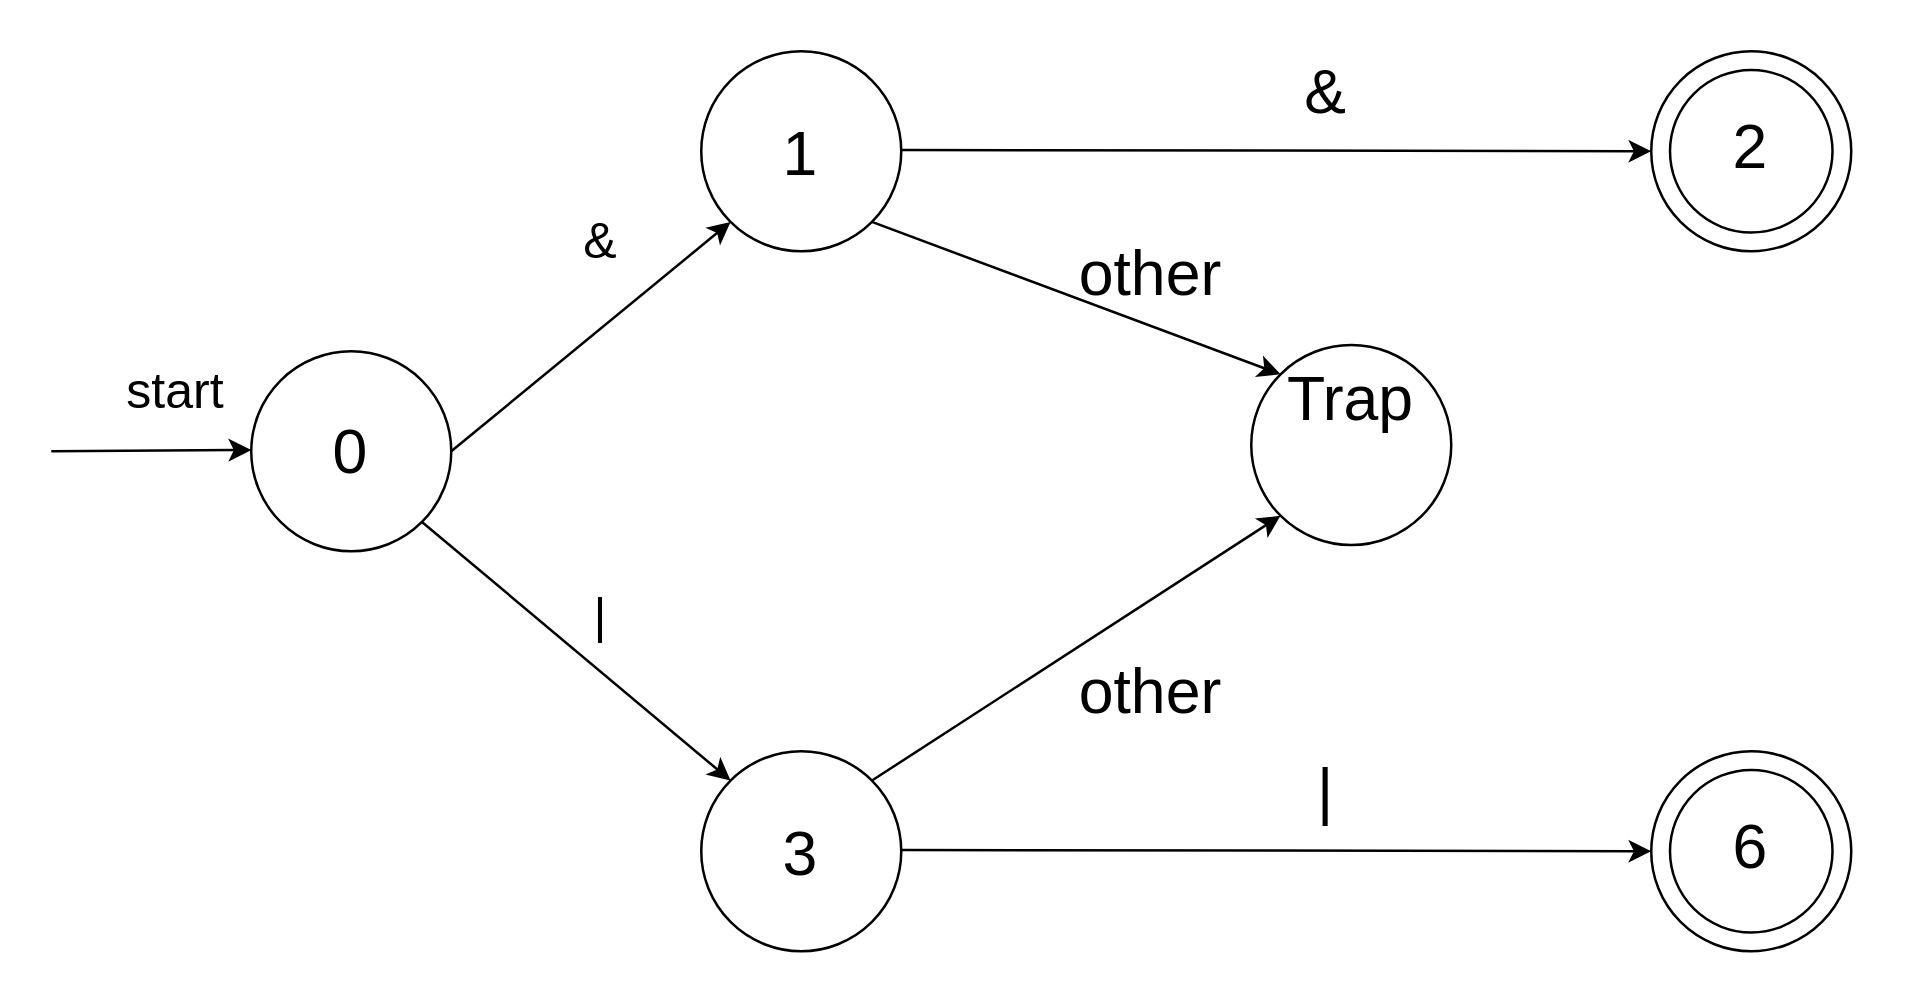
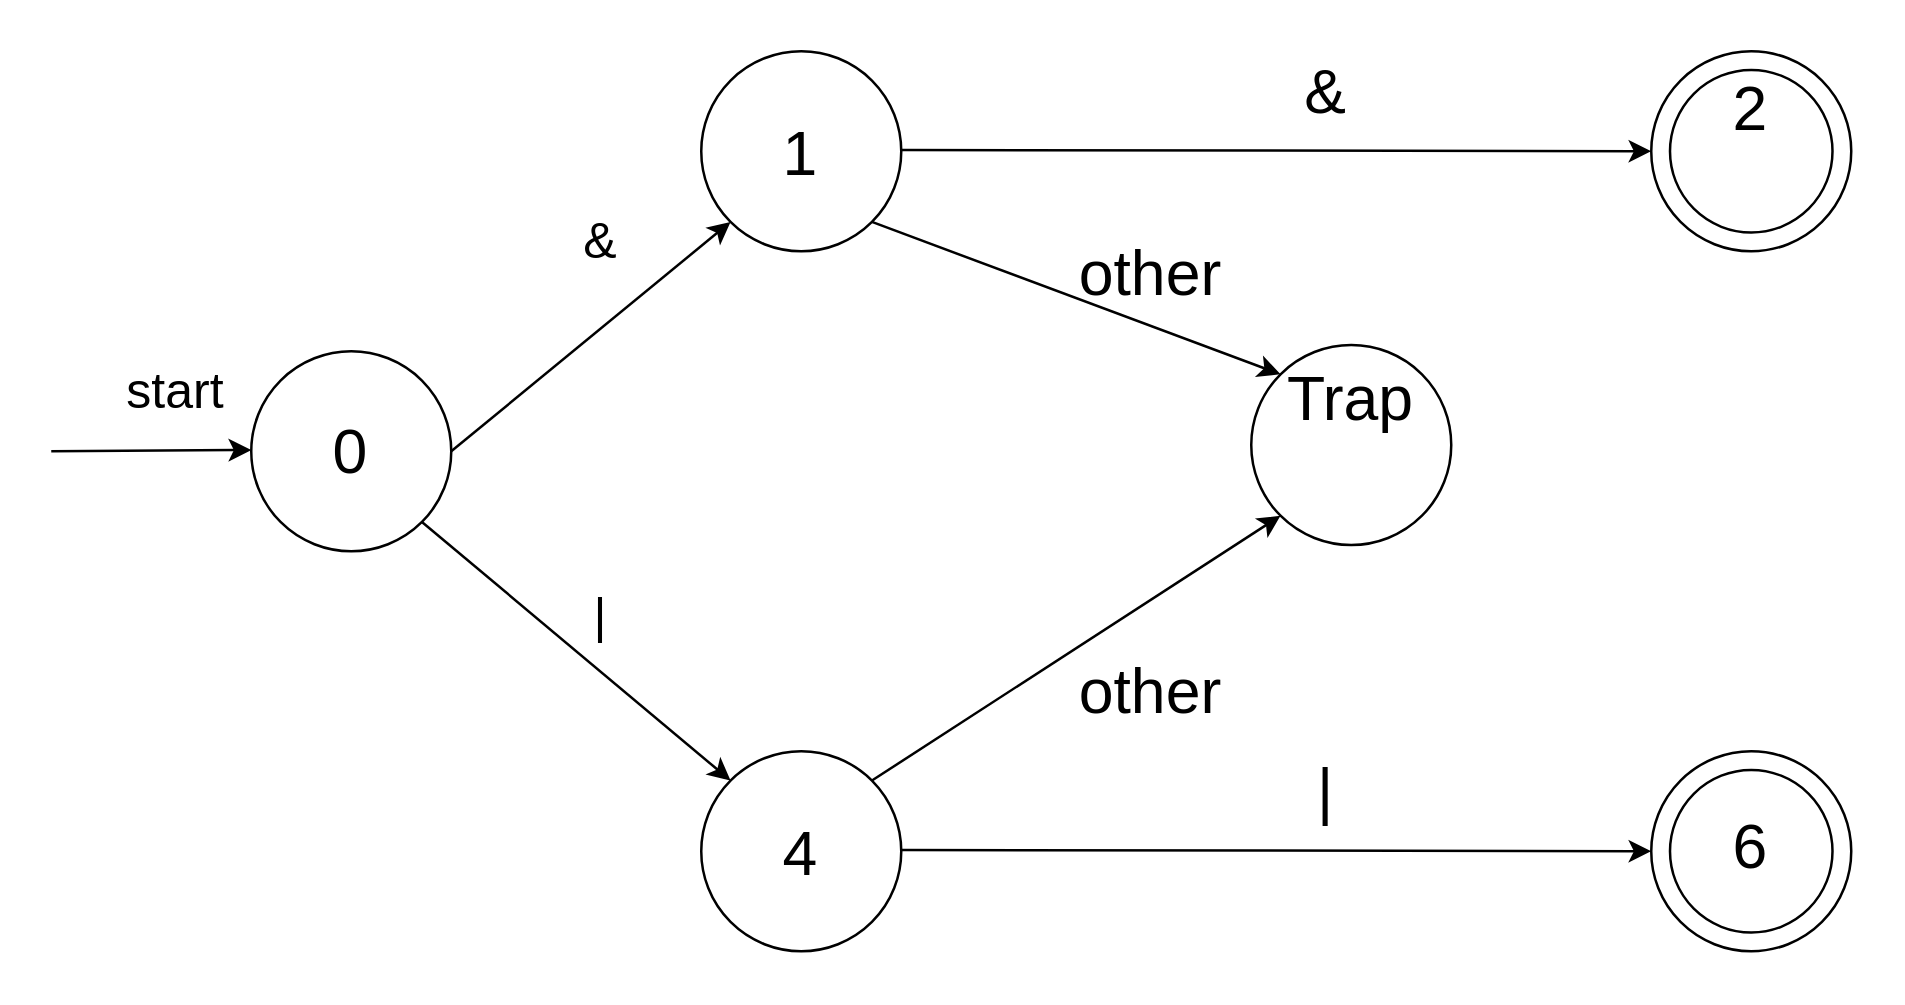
  <mxCell id="0" />
  <mxCell id="1" parent="0" />
  <mxCell id="2" style="edgeStyle=none;html=1;exitX=1;exitY=1;exitDx=0;exitDy=0;entryX=0;entryY=0;entryDx=0;entryDy=0;" parent="1" source="3" target="22" edge="1"><mxGeometry relative="1" as="geometry" /></mxCell>
  <mxCell id="3" value="" style="ellipse;whiteSpace=wrap;html=1;aspect=fixed;strokeColor=default;" parent="1" vertex="1"><mxGeometry x="100" y="140" width="80" height="80" as="geometry" /></mxCell>
  <mxCell id="4" value="&lt;p style=&quot;line-height: 100%; font-size: 25px;&quot;&gt;&lt;font style=&quot;font-size: 25px;&quot;&gt;0&lt;/font&gt;&lt;br&gt;&lt;/p&gt;" style="text;strokeColor=none;align=center;fillColor=none;html=1;verticalAlign=middle;whiteSpace=wrap;rounded=0;" parent="1" vertex="1"><mxGeometry x="110" y="165" width="60" height="30" as="geometry" /></mxCell>
  <mxCell id="5" value="" style="ellipse;whiteSpace=wrap;html=1;aspect=fixed;strokeColor=default;" parent="1" vertex="1"><mxGeometry x="660" y="20" width="80" height="80" as="geometry" /></mxCell>
- <mxCell id="6" value="&lt;p style=&quot;line-height: 100%;&quot;&gt;&lt;font style=&quot;font-size: 25px;&quot;&gt;2&lt;/font&gt;&lt;/p&gt;" style="text;strokeColor=none;align=center;fillColor=none;html=1;verticalAlign=middle;whiteSpace=wrap;rounded=0;" parent="1" vertex="1"><mxGeometry x="670" y="45" width="60" height="30" as="geometry" /></mxCell>
+ <mxCell id="6" value="&lt;p style=&quot;line-height: 100%;&quot;&gt;&lt;font style=&quot;font-size: 25px;&quot;&gt;2&lt;/font&gt;&lt;/p&gt;" style="text;strokeColor=none;align=center;fillColor=none;html=1;verticalAlign=middle;whiteSpace=wrap;rounded=0;" parent="1" vertex="1"><mxGeometry x="670" y="30" width="60" height="30" as="geometry" /></mxCell>
  <mxCell id="7" style="edgeStyle=none;html=1;exitX=1;exitY=1;exitDx=0;exitDy=0;entryX=0;entryY=0;entryDx=0;entryDy=0;" parent="1" source="8" target="17" edge="1"><mxGeometry relative="1" as="geometry" /></mxCell>
  <mxCell id="8" value="" style="ellipse;whiteSpace=wrap;html=1;aspect=fixed;strokeColor=default;" parent="1" vertex="1"><mxGeometry x="280" y="20" width="80" height="80" as="geometry" /></mxCell>
  <mxCell id="9" value="&lt;font style=&quot;font-size: 25px;&quot;&gt;1&lt;/font&gt;" style="text;strokeColor=none;align=center;fillColor=none;html=1;verticalAlign=middle;whiteSpace=wrap;rounded=0;" parent="1" vertex="1"><mxGeometry x="290" y="45" width="60" height="30" as="geometry" /></mxCell>
  <mxCell id="10" value="" style="endArrow=classic;html=1;rounded=0;exitX=1;exitY=0.5;exitDx=0;exitDy=0;entryX=0;entryY=1;entryDx=0;entryDy=0;" parent="1" source="3" target="8" edge="1"><mxGeometry width="50" height="50" relative="1" as="geometry"><mxPoint x="370" y="130" as="sourcePoint" /><mxPoint x="420" y="80" as="targetPoint" /><Array as="points" /></mxGeometry></mxCell>
  <mxCell id="11" value="&lt;span style=&quot;font-size: 20px;&quot;&gt;&amp;amp;&lt;/span&gt;" style="text;strokeColor=none;align=center;fillColor=none;html=1;verticalAlign=middle;whiteSpace=wrap;rounded=0;" parent="1" vertex="1"><mxGeometry x="210" y="80" width="60" height="30" as="geometry" /></mxCell>
  <mxCell id="12" value="" style="endArrow=classic;html=1;rounded=0;exitX=1;exitY=0.5;exitDx=0;exitDy=0;entryX=0;entryY=0.5;entryDx=0;entryDy=0;" parent="1" target="5" edge="1"><mxGeometry width="50" height="50" relative="1" as="geometry"><mxPoint x="360" y="59.5" as="sourcePoint" /><mxPoint x="500" y="59.5" as="targetPoint" /><Array as="points" /></mxGeometry></mxCell>
  <mxCell id="13" value="&lt;span style=&quot;font-size: 25px;&quot;&gt;&amp;amp;&lt;/span&gt;" style="text;strokeColor=none;align=center;fillColor=none;html=1;verticalAlign=middle;whiteSpace=wrap;rounded=0;" parent="1" vertex="1"><mxGeometry x="500" y="20" width="60" height="30" as="geometry" /></mxCell>
  <mxCell id="14" value="" style="endArrow=classic;html=1;rounded=0;entryX=0;entryY=0.5;entryDx=0;entryDy=0;" parent="1" edge="1"><mxGeometry width="50" height="50" relative="1" as="geometry"><mxPoint x="20" y="180" as="sourcePoint" /><mxPoint x="100" y="179.5" as="targetPoint" /><Array as="points" /></mxGeometry></mxCell>
  <mxCell id="15" value="&lt;span style=&quot;font-size: 20px;&quot;&gt;start&lt;/span&gt;" style="text;strokeColor=none;align=center;fillColor=none;html=1;verticalAlign=middle;whiteSpace=wrap;rounded=0;" parent="1" vertex="1"><mxGeometry x="40" y="140" width="60" height="30" as="geometry" /></mxCell>
  <mxCell id="16" value="" style="ellipse;whiteSpace=wrap;html=1;aspect=fixed;perimeterSpacing=0;fillColor=none;" parent="1" vertex="1"><mxGeometry x="667.5" y="27.5" width="65" height="65" as="geometry" /></mxCell>
  <mxCell id="17" value="" style="ellipse;whiteSpace=wrap;html=1;aspect=fixed;strokeColor=default;" parent="1" vertex="1"><mxGeometry x="500" y="137.5" width="80" height="80" as="geometry" /></mxCell>
  <mxCell id="18" value="&lt;font style=&quot;font-size: 25px;&quot;&gt;Trap&lt;/font&gt;" style="text;strokeColor=none;align=center;fillColor=none;html=1;verticalAlign=middle;whiteSpace=wrap;rounded=0;" parent="1" vertex="1"><mxGeometry x="510" y="142.5" width="60" height="30" as="geometry" /></mxCell>
  <mxCell id="19" value="&lt;span style=&quot;font-size: 25px;&quot;&gt;other&lt;/span&gt;" style="text;strokeColor=none;align=center;fillColor=none;html=1;verticalAlign=middle;whiteSpace=wrap;rounded=0;" parent="1" vertex="1"><mxGeometry x="430" y="92.5" width="60" height="30" as="geometry" /></mxCell>
  <mxCell id="20" value="" style="ellipse;whiteSpace=wrap;html=1;aspect=fixed;strokeColor=default;" parent="1" vertex="1"><mxGeometry x="660" y="300" width="80" height="80" as="geometry" /></mxCell>
  <mxCell id="21" value="&lt;p style=&quot;line-height: 100%;&quot;&gt;&lt;font style=&quot;font-size: 25px;&quot;&gt;6&lt;/font&gt;&lt;/p&gt;" style="text;strokeColor=none;align=center;fillColor=none;html=1;verticalAlign=middle;whiteSpace=wrap;rounded=0;" parent="1" vertex="1"><mxGeometry x="670" y="325" width="60" height="30" as="geometry" /></mxCell>
  <mxCell id="22" value="" style="ellipse;whiteSpace=wrap;html=1;aspect=fixed;strokeColor=default;" parent="1" vertex="1"><mxGeometry x="280" y="300" width="80" height="80" as="geometry" /></mxCell>
- <mxCell id="23" value="&lt;font style=&quot;font-size: 25px;&quot;&gt;3&lt;/font&gt;" style="text;strokeColor=none;align=center;fillColor=none;html=1;verticalAlign=middle;whiteSpace=wrap;rounded=0;" parent="1" vertex="1"><mxGeometry x="290" y="325" width="60" height="30" as="geometry" /></mxCell>
+ <mxCell id="23" value="&lt;font style=&quot;font-size: 25px;&quot;&gt;4&lt;/font&gt;" style="text;strokeColor=none;align=center;fillColor=none;html=1;verticalAlign=middle;whiteSpace=wrap;rounded=0;" parent="1" vertex="1"><mxGeometry x="290" y="325" width="60" height="30" as="geometry" /></mxCell>
  <mxCell id="24" value="" style="endArrow=classic;html=1;rounded=0;exitX=1;exitY=0.5;exitDx=0;exitDy=0;entryX=0;entryY=0.5;entryDx=0;entryDy=0;" parent="1" target="20" edge="1"><mxGeometry width="50" height="50" relative="1" as="geometry"><mxPoint x="360" y="339.5" as="sourcePoint" /><mxPoint x="500" y="339.5" as="targetPoint" /><Array as="points" /></mxGeometry></mxCell>
  <mxCell id="25" value="&lt;span style=&quot;font-size: 25px;&quot;&gt;|&lt;/span&gt;" style="text;strokeColor=none;align=center;fillColor=none;html=1;verticalAlign=middle;whiteSpace=wrap;rounded=0;" parent="1" vertex="1"><mxGeometry x="500" y="300" width="60" height="30" as="geometry" /></mxCell>
  <mxCell id="26" value="" style="ellipse;whiteSpace=wrap;html=1;aspect=fixed;perimeterSpacing=0;fillColor=none;" parent="1" vertex="1"><mxGeometry x="667.5" y="307.5" width="65" height="65" as="geometry" /></mxCell>
  <mxCell id="27" style="edgeStyle=none;html=1;entryX=0;entryY=1;entryDx=0;entryDy=0;exitX=1;exitY=0;exitDx=0;exitDy=0;" parent="1" source="22" target="17" edge="1"><mxGeometry relative="1" as="geometry"><mxPoint x="360" y="300" as="sourcePoint" /><mxPoint x="490" y="220" as="targetPoint" /></mxGeometry></mxCell>
  <mxCell id="28" value="&lt;span style=&quot;font-size: 25px;&quot;&gt;other&lt;/span&gt;" style="text;strokeColor=none;align=center;fillColor=none;html=1;verticalAlign=middle;whiteSpace=wrap;rounded=0;" parent="1" vertex="1"><mxGeometry x="430" y="260" width="60" height="30" as="geometry" /></mxCell>
  <mxCell id="29" value="&lt;span style=&quot;font-size: 20px;&quot;&gt;|&lt;/span&gt;" style="text;strokeColor=none;align=center;fillColor=none;html=1;verticalAlign=middle;whiteSpace=wrap;rounded=0;" parent="1" vertex="1"><mxGeometry x="210" y="230" width="60" height="30" as="geometry" /></mxCell>
